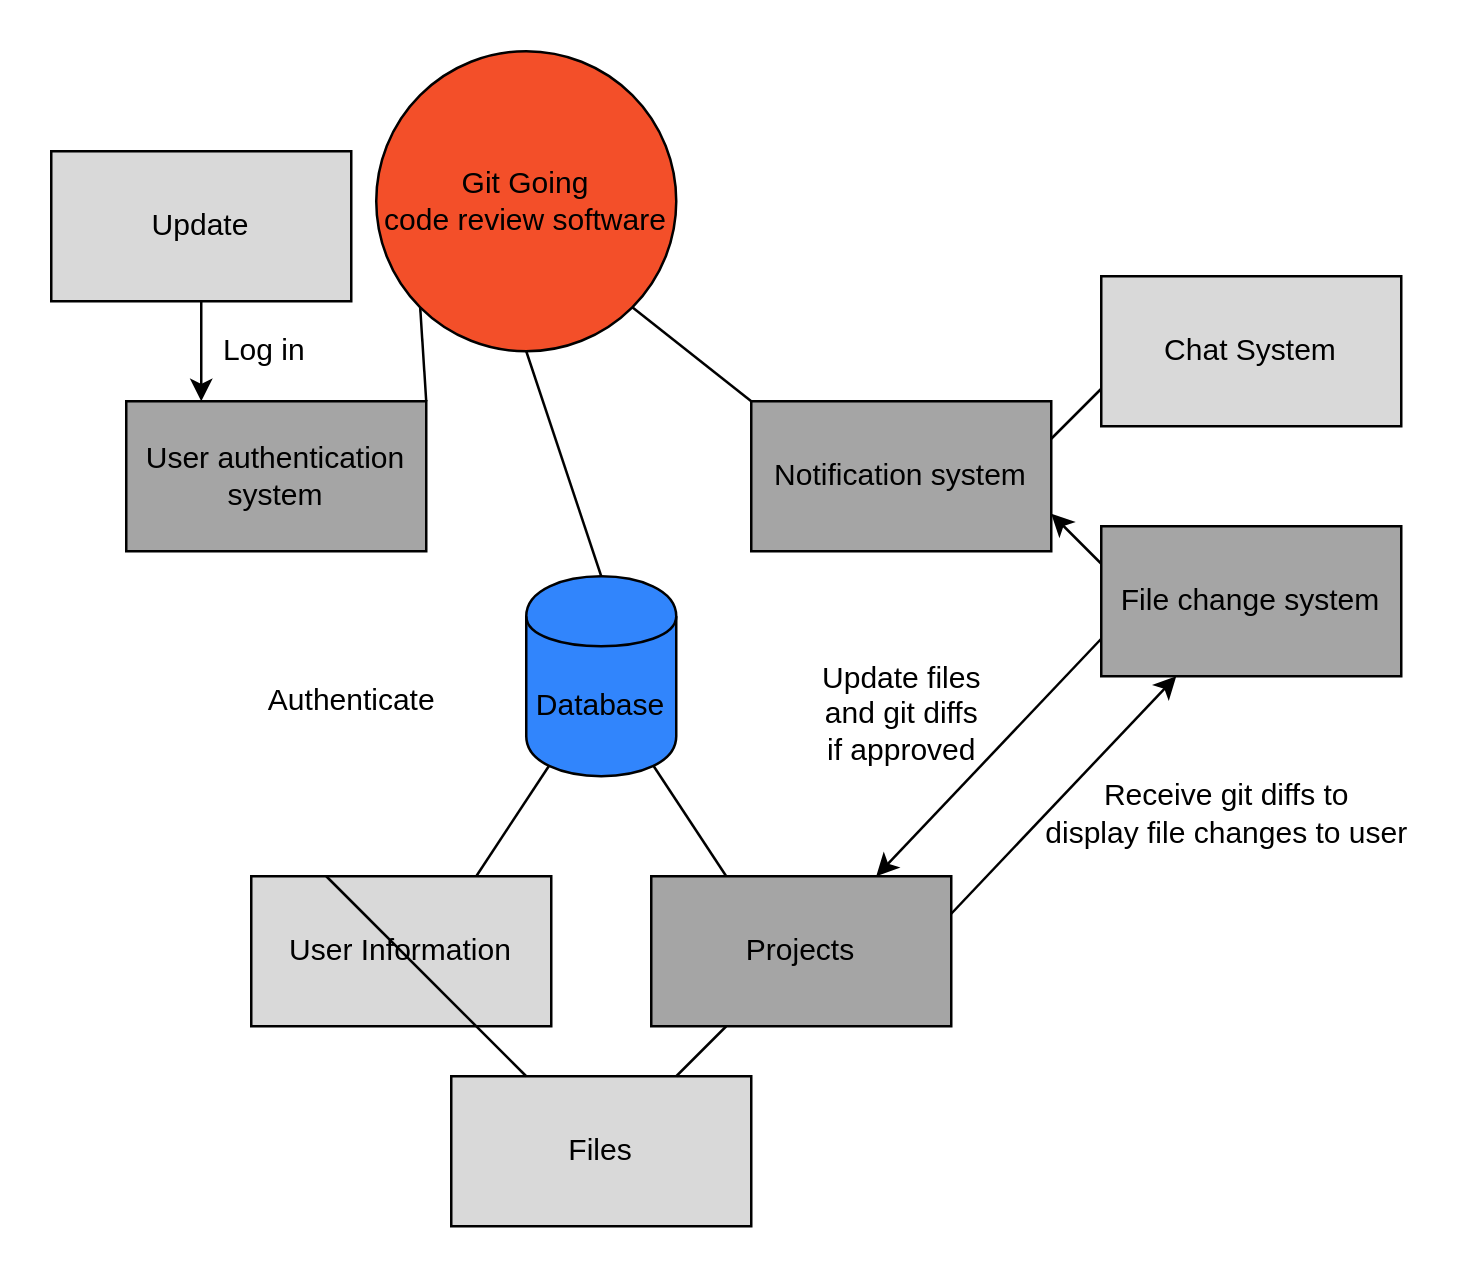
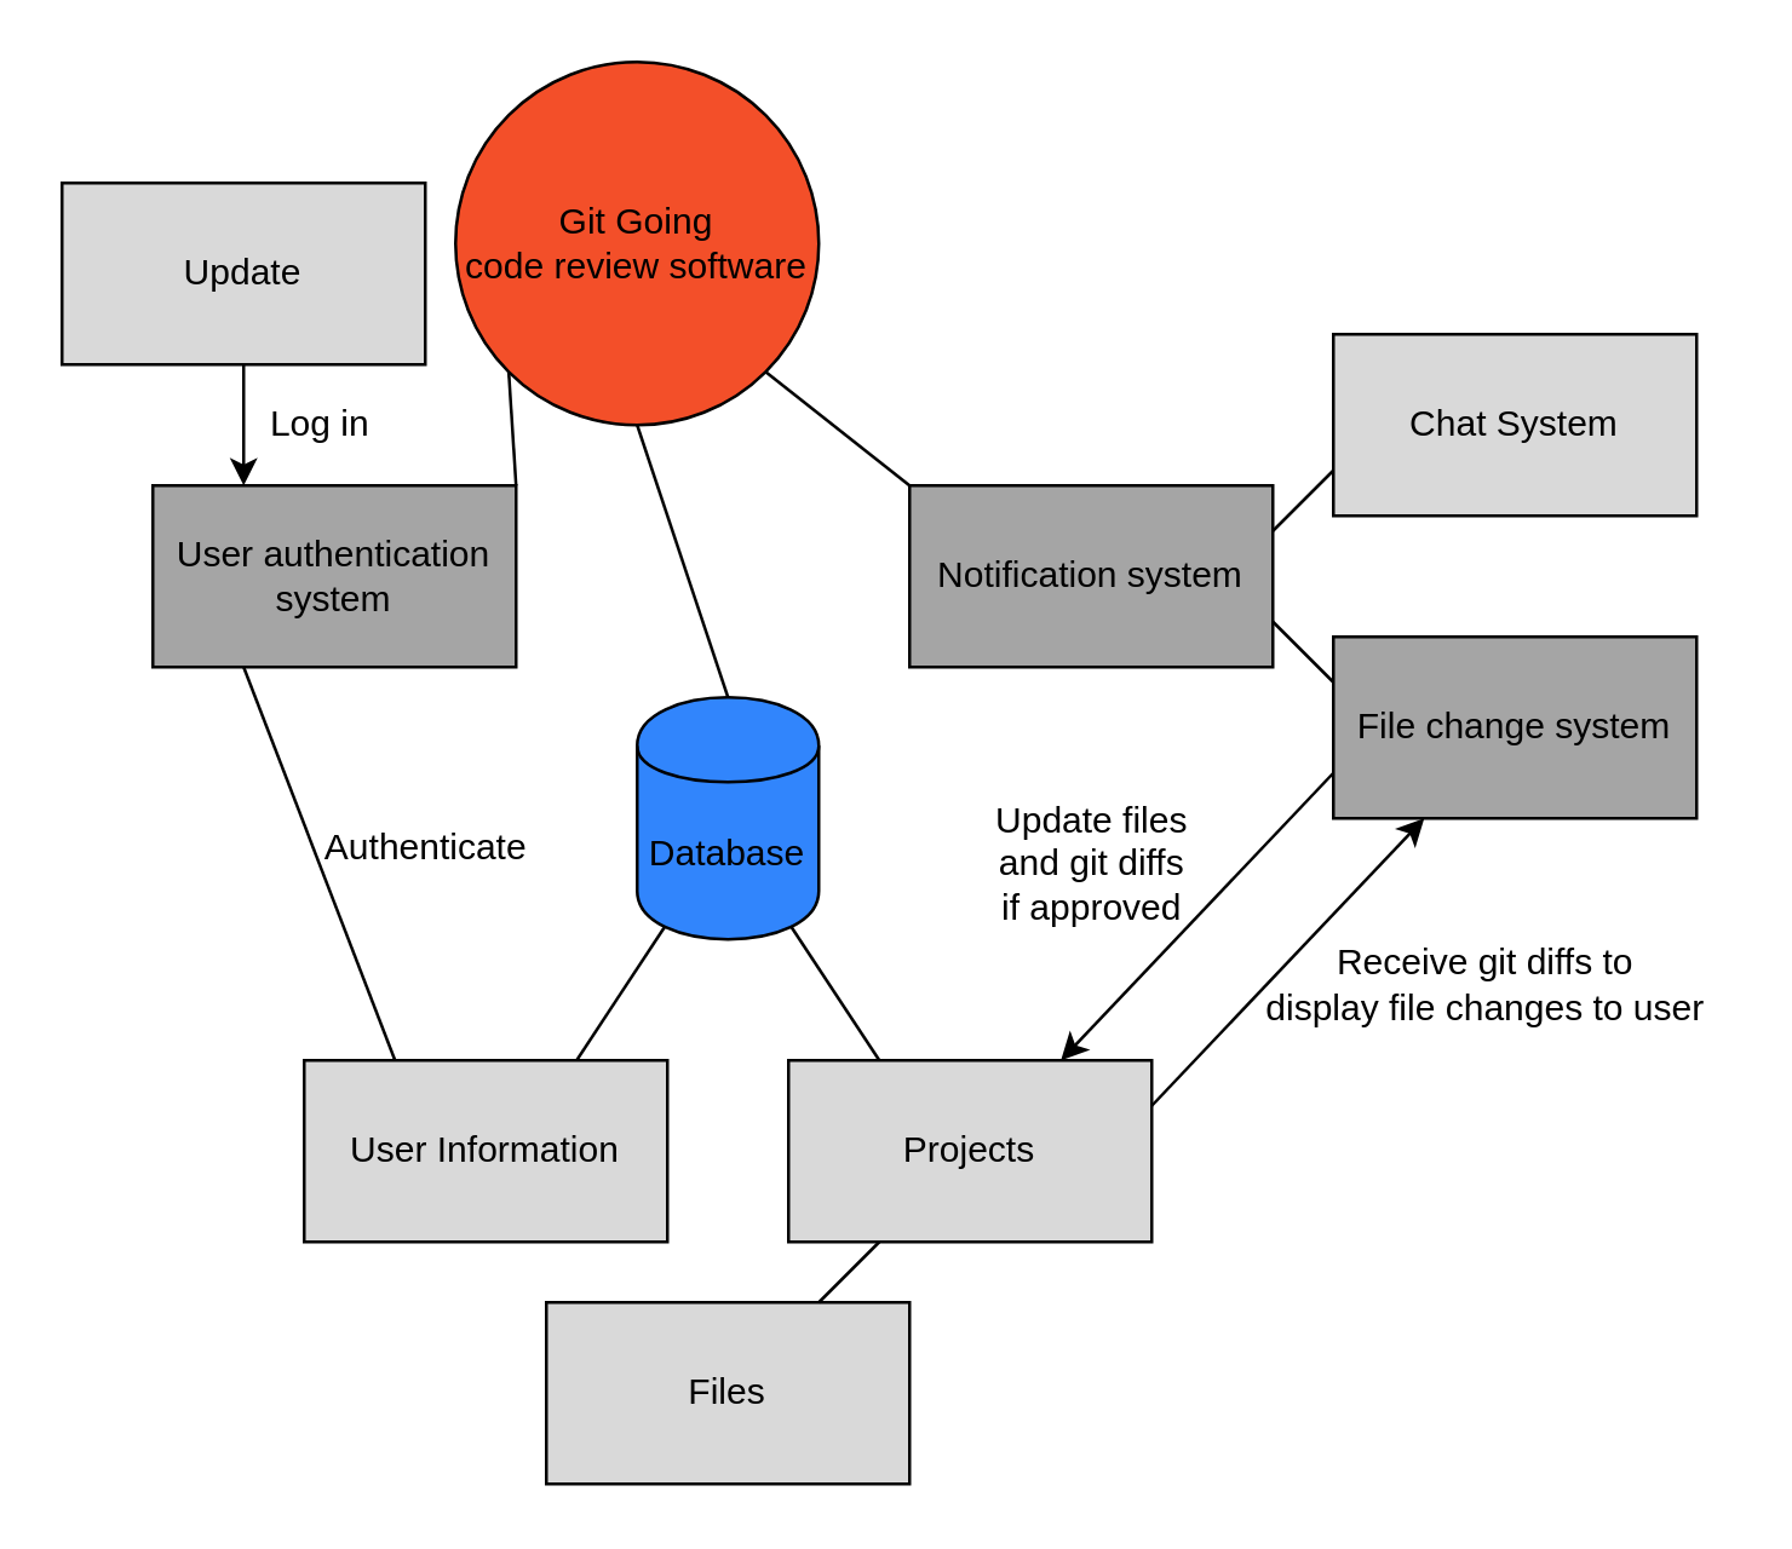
  <mxCell id="0" />
  <mxCell id="1" parent="0" />
  <mxCell id="2" value="Update" style="rounded=0;whiteSpace=wrap;html=1;fillColor=#D9D9D9;" vertex="1" parent="1"><mxGeometry x="20" y="60" width="120" height="60" as="geometry" /></mxCell>
  <mxCell id="3" value="Database" style="shape=cylinder;whiteSpace=wrap;html=1;boundedLbl=1;backgroundOutline=1;fillColor=#3185FC;" vertex="1" parent="1"><mxGeometry x="210" y="230" width="60" height="80" as="geometry" /></mxCell>
  <mxCell id="4" value="&lt;div&gt;Git Going&lt;br&gt;&lt;/div&gt;&lt;div&gt;code review software&lt;/div&gt;" style="ellipse;whiteSpace=wrap;html=1;aspect=fixed;fillColor=#F34F29;" vertex="1" parent="1"><mxGeometry x="150" y="20" width="120" height="120" as="geometry" /></mxCell>
  <mxCell id="5" value="User Information" style="rounded=0;whiteSpace=wrap;html=1;fillColor=#D9D9D9;" vertex="1" parent="1"><mxGeometry x="100" y="350" width="120" height="60" as="geometry" /></mxCell>
  <mxCell id="6" value="" style="endArrow=none;html=1;entryX=0.5;entryY=1;entryDx=0;entryDy=0;exitX=0.5;exitY=0;exitDx=0;exitDy=0;" edge="1" parent="1" source="3" target="4"><mxGeometry width="50" height="50" relative="1" as="geometry"><mxPoint x="200" y="210" as="sourcePoint" /><mxPoint x="250" y="160" as="targetPoint" /></mxGeometry></mxCell>
  <mxCell id="7" value="Files" style="rounded=0;whiteSpace=wrap;html=1;fillColor=#D9D9D9;" vertex="1" parent="1"><mxGeometry x="180" y="430" width="120" height="60" as="geometry" /></mxCell>
- <mxCell id="8" value="Projects" style="rounded=0;whiteSpace=wrap;html=1;fillColor=#a5a5a5;" vertex="1" parent="1"><mxGeometry x="260" y="350" width="120" height="60" as="geometry" /></mxCell>
+ <mxCell id="8" value="Projects" style="rounded=0;whiteSpace=wrap;html=1;fillColor=#D9D9D9;" vertex="1" parent="1"><mxGeometry x="260" y="350" width="120" height="60" as="geometry" /></mxCell>
  <mxCell id="9" value="" style="endArrow=none;html=1;entryX=0.25;entryY=1;entryDx=0;entryDy=0;exitX=0.75;exitY=0;exitDx=0;exitDy=0;" edge="1" parent="1" source="7" target="8"><mxGeometry width="50" height="50" relative="1" as="geometry"><mxPoint x="410" y="460" as="sourcePoint" /><mxPoint x="460" y="410" as="targetPoint" /></mxGeometry></mxCell>
  <mxCell id="10" value="File change system" style="rounded=0;whiteSpace=wrap;html=1;fillColor=#A5A5A5;" vertex="1" parent="1"><mxGeometry x="440" y="210" width="120" height="60" as="geometry" /></mxCell>
  <mxCell id="11" value="User authentication system" style="rounded=0;whiteSpace=wrap;html=1;fillColor=#A5A5A5;" vertex="1" parent="1"><mxGeometry x="50" y="160" width="120" height="60" as="geometry" /></mxCell>
  <mxCell id="12" value="Notification system" style="rounded=0;whiteSpace=wrap;html=1;fillColor=#A5A5A5;" vertex="1" parent="1"><mxGeometry x="300" y="160" width="120" height="60" as="geometry" /></mxCell>
  <mxCell id="13" value="Chat System" style="rounded=0;whiteSpace=wrap;html=1;fillColor=#D9D9D9;" vertex="1" parent="1"><mxGeometry x="440" y="110" width="120" height="60" as="geometry" /></mxCell>
  <mxCell id="14" value="" style="endArrow=none;html=1;entryX=0.25;entryY=0;entryDx=0;entryDy=0;exitX=0.85;exitY=0.95;exitDx=0;exitDy=0;exitPerimeter=0;" edge="1" parent="1" source="3" target="8"><mxGeometry width="50" height="50" relative="1" as="geometry"><mxPoint x="220" y="300" as="sourcePoint" /><mxPoint x="270" y="250" as="targetPoint" /></mxGeometry></mxCell>
  <mxCell id="15" value="" style="endArrow=none;html=1;entryX=0.75;entryY=0;entryDx=0;entryDy=0;exitX=0.15;exitY=0.95;exitDx=0;exitDy=0;exitPerimeter=0;" edge="1" parent="1" source="3" target="5"><mxGeometry width="50" height="50" relative="1" as="geometry"><mxPoint x="240" y="330" as="sourcePoint" /><mxPoint x="270" y="250" as="targetPoint" /></mxGeometry></mxCell>
  <mxCell id="16" value="" style="endArrow=none;html=1;entryX=0;entryY=0.75;entryDx=0;entryDy=0;exitX=1;exitY=0.25;exitDx=0;exitDy=0;" edge="1" parent="1" source="12" target="13"><mxGeometry width="50" height="50" relative="1" as="geometry"><mxPoint x="370" y="130" as="sourcePoint" /><mxPoint x="420" y="80" as="targetPoint" /></mxGeometry></mxCell>
- <mxCell id="17" value="" style="endArrow=classic;html=1;entryX=1;entryY=0.75;entryDx=0;entryDy=0;exitX=0;exitY=0.25;exitDx=0;exitDy=0;" edge="1" parent="1" source="10" target="12"><mxGeometry width="50" height="50" relative="1" as="geometry"><mxPoint x="400" y="320" as="sourcePoint" /><mxPoint x="450" y="270" as="targetPoint" /></mxGeometry></mxCell>
+ <mxCell id="17" value="" style="endArrow=none;html=1;entryX=1;entryY=0.75;entryDx=0;entryDy=0;exitX=0;exitY=0.25;exitDx=0;exitDy=0;" edge="1" parent="1" source="10" target="12"><mxGeometry width="50" height="50" relative="1" as="geometry"><mxPoint x="400" y="320" as="sourcePoint" /><mxPoint x="450" y="270" as="targetPoint" /></mxGeometry></mxCell>
  <mxCell id="18" value="" style="endArrow=none;html=1;entryX=1;entryY=0;entryDx=0;entryDy=0;exitX=0;exitY=1;exitDx=0;exitDy=0;" edge="1" parent="1" source="4" target="11"><mxGeometry width="50" height="50" relative="1" as="geometry"><mxPoint x="250" y="230" as="sourcePoint" /><mxPoint x="300" y="180" as="targetPoint" /></mxGeometry></mxCell>
  <mxCell id="19" value="" style="endArrow=none;html=1;entryX=1;entryY=1;entryDx=0;entryDy=0;exitX=0;exitY=0;exitDx=0;exitDy=0;" edge="1" parent="1" source="12" target="4"><mxGeometry width="50" height="50" relative="1" as="geometry"><mxPoint x="250" y="230" as="sourcePoint" /><mxPoint x="300" y="180" as="targetPoint" /></mxGeometry></mxCell>
- <mxCell id="20" value="" style="endArrow=none;html=1;exitX=0.25;exitY=0;exitDx=0;exitDy=0;fontFamily=Helvetica;labelBorderColor=none;" edge="1" parent="1" source="5" target="7"><mxGeometry width="50" height="50" relative="1" as="geometry"><mxPoint x="120" y="290" as="sourcePoint" /><mxPoint x="170" y="240" as="targetPoint" /></mxGeometry></mxCell>
+ <mxCell id="20" value="" style="endArrow=none;html=1;entryX=0.25;entryY=1;entryDx=0;entryDy=0;exitX=0.25;exitY=0;exitDx=0;exitDy=0;fontFamily=Helvetica;labelBorderColor=none;" edge="1" parent="1" source="5" target="11"><mxGeometry width="50" height="50" relative="1" as="geometry"><mxPoint x="120" y="290" as="sourcePoint" /><mxPoint x="170" y="240" as="targetPoint" /></mxGeometry></mxCell>
  <mxCell id="21" value="Authenticate" style="text;html=1;align=center;verticalAlign=middle;resizable=0;points=[];autosize=1;fontFamily=Helvetica;" vertex="1" parent="1"><mxGeometry x="100" y="270" width="80" height="20" as="geometry" /></mxCell>
  <mxCell id="22" value="&lt;div&gt;Receive git diffs to &lt;br&gt;&lt;/div&gt;&lt;div&gt;display file changes to user&lt;/div&gt;" style="text;html=1;align=center;verticalAlign=middle;resizable=0;points=[];autosize=1;fontFamily=Helvetica;" vertex="1" parent="1"><mxGeometry x="410" y="310" width="160" height="30" as="geometry" /></mxCell>
  <mxCell id="23" value="" style="endArrow=classic;html=1;fontFamily=Helvetica;exitX=1;exitY=0.25;exitDx=0;exitDy=0;entryX=0.25;entryY=1;entryDx=0;entryDy=0;" edge="1" parent="1" source="8" target="10"><mxGeometry width="50" height="50" relative="1" as="geometry"><mxPoint x="440" y="410" as="sourcePoint" /><mxPoint x="490" y="360" as="targetPoint" /></mxGeometry></mxCell>
  <mxCell id="24" value="" style="endArrow=classic;html=1;fontFamily=Helvetica;exitX=0;exitY=0.75;exitDx=0;exitDy=0;entryX=0.75;entryY=0;entryDx=0;entryDy=0;" edge="1" parent="1" source="10" target="8"><mxGeometry width="50" height="50" relative="1" as="geometry"><mxPoint x="350" y="295" as="sourcePoint" /><mxPoint x="400" y="245" as="targetPoint" /></mxGeometry></mxCell>
  <mxCell id="25" value="&lt;div&gt;Update files &lt;br&gt;&lt;/div&gt;&lt;div&gt;and git diffs&lt;/div&gt;&lt;div&gt;if approved&lt;/div&gt;" style="text;html=1;align=center;verticalAlign=middle;resizable=0;points=[];autosize=1;fontFamily=Helvetica;" vertex="1" parent="1"><mxGeometry x="320" y="260" width="80" height="50" as="geometry" /></mxCell>
  <mxCell id="26" value="" style="endArrow=classic;html=1;fontFamily=Helvetica;exitX=0.5;exitY=1;exitDx=0;exitDy=0;entryX=0.25;entryY=0;entryDx=0;entryDy=0;" edge="1" parent="1" source="2" target="11"><mxGeometry width="50" height="50" relative="1" as="geometry"><mxPoint x="-30" y="260" as="sourcePoint" /><mxPoint x="20" y="210" as="targetPoint" /></mxGeometry></mxCell>
  <mxCell id="27" value="Log in" style="text;html=1;align=center;verticalAlign=middle;resizable=0;points=[];autosize=1;fontFamily=Helvetica;" vertex="1" parent="1"><mxGeometry x="80" y="130" width="50" height="20" as="geometry" /></mxCell>
